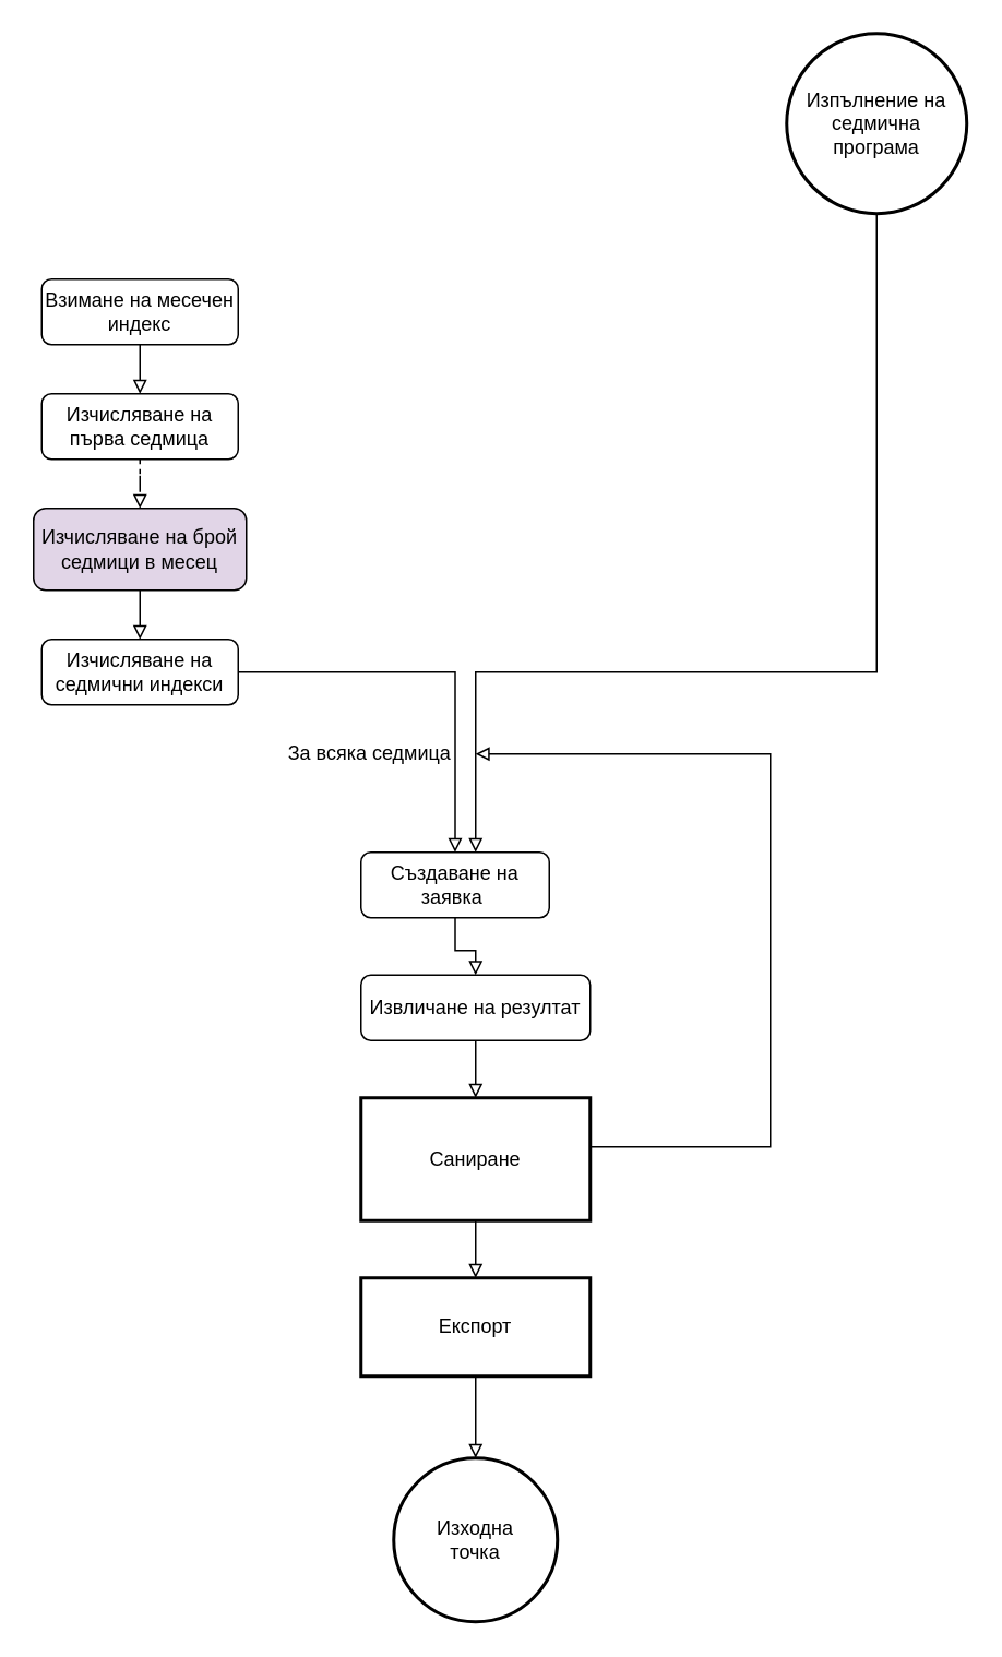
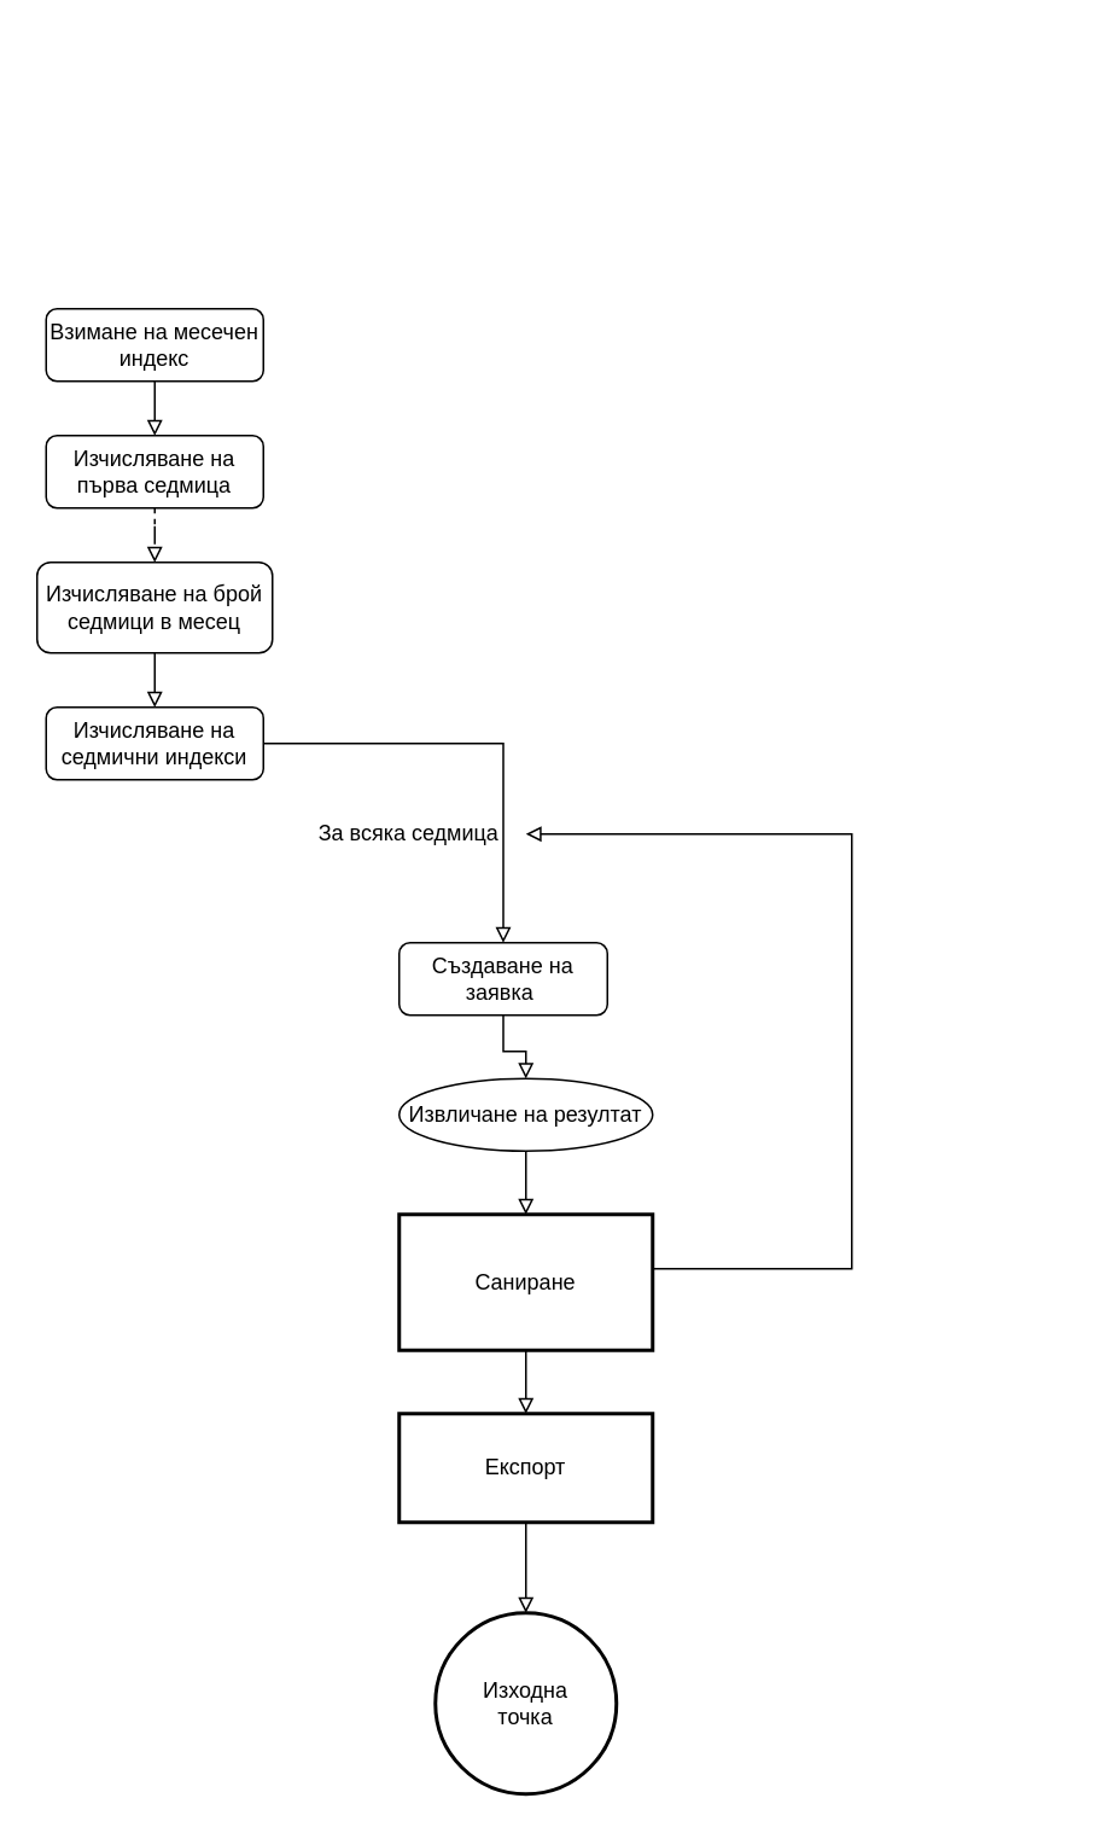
  <mxCell id="0" />
  <mxCell id="1" parent="0" />
  <mxCell id="2" value="Изчисляване на първа седмица" style="rounded=1;whiteSpace=wrap;html=1;fontSize=12;glass=0;strokeWidth=1;shadow=0;" parent="1" vertex="1"><mxGeometry x="25" y="240" width="120" height="40" as="geometry" /></mxCell>
  <mxCell id="3" value="Изчисляване на седмични индекси" style="rounded=1;whiteSpace=wrap;html=1;fontSize=12;glass=0;strokeWidth=1;shadow=0;" parent="1" vertex="1"><mxGeometry x="25" y="390" width="120" height="40" as="geometry" /></mxCell>
- <mxCell id="4" style="edgeStyle=orthogonalEdgeStyle;rounded=0;orthogonalLoop=1;jettySize=auto;html=1;endArrow=block;endFill=0;" edge="1" parent="1" source="5" target="9"><mxGeometry relative="1" as="geometry"><Array as="points"><mxPoint x="535" y="410" /><mxPoint x="290" y="410" /></Array></mxGeometry></mxCell>
- <mxCell id="5" value="Изпълнение на седмична програма" style="ellipse;whiteSpace=wrap;html=1;aspect=fixed;strokeWidth=2;" vertex="1" parent="1"><mxGeometry x="480" y="20" width="110" height="110" as="geometry" /></mxCell>
  <mxCell id="6" value="Взимане на месечен индекс" style="rounded=1;whiteSpace=wrap;html=1;fontSize=12;glass=0;strokeWidth=1;shadow=0;" vertex="1" parent="1"><mxGeometry x="25" y="170" width="120" height="40" as="geometry" /></mxCell>
- <mxCell id="7" value="Изчисляване на брой седмици в месец" style="rounded=1;whiteSpace=wrap;html=1;fontSize=12;glass=0;strokeWidth=1;shadow=0;fillColor=#e1d5e7;" vertex="1" parent="1"><mxGeometry x="20" y="310" width="130" height="50" as="geometry" /></mxCell>
+ <mxCell id="7" value="Изчисляване на брой седмици в месец" style="rounded=1;whiteSpace=wrap;html=1;fontSize=12;glass=0;strokeWidth=1;shadow=0;" vertex="1" parent="1"><mxGeometry x="20" y="310" width="130" height="50" as="geometry" /></mxCell>
  <mxCell id="8" style="edgeStyle=orthogonalEdgeStyle;rounded=0;orthogonalLoop=1;jettySize=auto;html=1;endArrow=block;endFill=0;" edge="1" parent="1" source="9" target="11"><mxGeometry relative="1" as="geometry" /></mxCell>
  <mxCell id="9" value="Създаване на заявка&amp;nbsp;" style="rounded=1;whiteSpace=wrap;html=1;strokeWidth=1;" vertex="1" parent="1"><mxGeometry x="220" y="520" width="115" height="40" as="geometry" /></mxCell>
  <mxCell id="10" style="edgeStyle=orthogonalEdgeStyle;rounded=0;orthogonalLoop=1;jettySize=auto;html=1;endArrow=block;endFill=0;" edge="1" parent="1" source="11" target="14"><mxGeometry relative="1" as="geometry" /></mxCell>
- <mxCell id="11" value="Извличане на резултат" style="rounded=1;whiteSpace=wrap;html=1;strokeWidth=1;" vertex="1" parent="1"><mxGeometry x="220" y="595" width="140" height="40" as="geometry" /></mxCell>
+ <mxCell id="11" value="Извличане на резултат" style="ellipse;whiteSpace=wrap;html=1;strokeWidth=1;" vertex="1" parent="1"><mxGeometry x="220" y="595" width="140" height="40" as="geometry" /></mxCell>
  <mxCell id="12" style="edgeStyle=orthogonalEdgeStyle;rounded=0;orthogonalLoop=1;jettySize=auto;html=1;endArrow=block;endFill=0;" edge="1" parent="1" source="14"><mxGeometry relative="1" as="geometry"><mxPoint x="290" y="460" as="targetPoint" /><Array as="points"><mxPoint x="470" y="700" /><mxPoint x="470" y="460" /></Array></mxGeometry></mxCell>
  <mxCell id="13" style="edgeStyle=orthogonalEdgeStyle;rounded=0;orthogonalLoop=1;jettySize=auto;html=1;endArrow=block;endFill=0;" edge="1" parent="1" source="14" target="21"><mxGeometry relative="1" as="geometry" /></mxCell>
  <mxCell id="14" value="Саниране" style="rounded=0;whiteSpace=wrap;html=1;strokeWidth=2;fillColor=default;" vertex="1" parent="1"><mxGeometry x="220" y="670" width="140" height="75" as="geometry" /></mxCell>
  <mxCell id="15" style="edgeStyle=orthogonalEdgeStyle;rounded=0;orthogonalLoop=1;jettySize=auto;html=1;endArrow=block;endFill=0;" edge="1" parent="1" source="6" target="2"><mxGeometry relative="1" as="geometry"><mxPoint x="95" y="140" as="sourcePoint" /><mxPoint x="95" y="180" as="targetPoint" /></mxGeometry></mxCell>
  <mxCell id="16" style="edgeStyle=orthogonalEdgeStyle;rounded=0;orthogonalLoop=1;jettySize=auto;html=1;endArrow=block;endFill=0;dashed=1;" edge="1" parent="1" source="2" target="7"><mxGeometry relative="1" as="geometry"><mxPoint x="105" y="150" as="sourcePoint" /><mxPoint x="105" y="190" as="targetPoint" /></mxGeometry></mxCell>
  <mxCell id="17" style="edgeStyle=orthogonalEdgeStyle;rounded=0;orthogonalLoop=1;jettySize=auto;html=1;endArrow=block;endFill=0;" edge="1" parent="1" source="7" target="3"><mxGeometry relative="1" as="geometry"><mxPoint x="115" y="160" as="sourcePoint" /><mxPoint x="115" y="200" as="targetPoint" /></mxGeometry></mxCell>
  <mxCell id="18" style="edgeStyle=orthogonalEdgeStyle;rounded=0;orthogonalLoop=1;jettySize=auto;html=1;endArrow=block;endFill=0;" edge="1" parent="1" source="3" target="9"><mxGeometry relative="1" as="geometry"><mxPoint x="125" y="170" as="sourcePoint" /><mxPoint x="125" y="210" as="targetPoint" /></mxGeometry></mxCell>
  <mxCell id="19" value="За всяка седмица" style="text;html=1;align=center;verticalAlign=middle;resizable=0;points=[];autosize=1;strokeColor=none;fillColor=none;" vertex="1" parent="1"><mxGeometry x="170" y="450" width="110" height="20" as="geometry" /></mxCell>
  <mxCell id="20" style="edgeStyle=orthogonalEdgeStyle;rounded=0;orthogonalLoop=1;jettySize=auto;html=1;endArrow=block;endFill=0;" edge="1" parent="1" source="21" target="22"><mxGeometry relative="1" as="geometry" /></mxCell>
  <mxCell id="21" value="Експорт" style="rounded=0;whiteSpace=wrap;html=1;strokeWidth=2;fillColor=default;" vertex="1" parent="1"><mxGeometry x="220" y="780" width="140" height="60" as="geometry" /></mxCell>
  <mxCell id="22" value="Изходна&lt;br&gt;точка" style="ellipse;whiteSpace=wrap;html=1;aspect=fixed;rounded=0;strokeWidth=2;fillColor=default;" vertex="1" parent="1"><mxGeometry x="240" y="890" width="100" height="100" as="geometry" /></mxCell>
